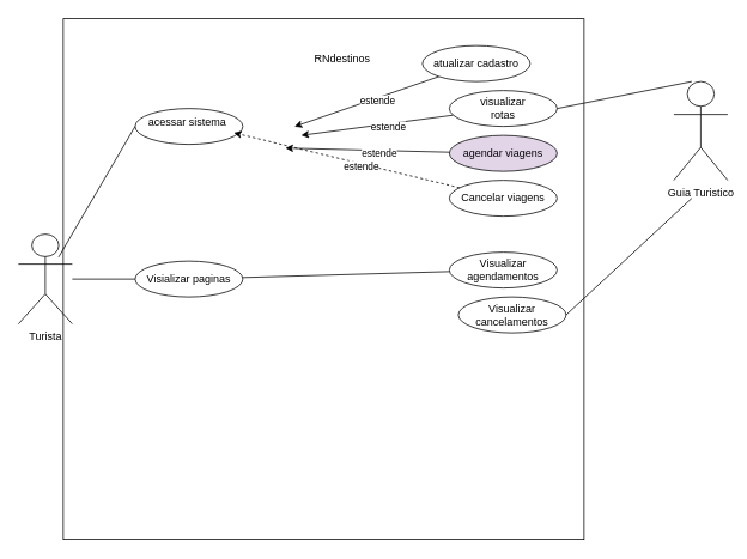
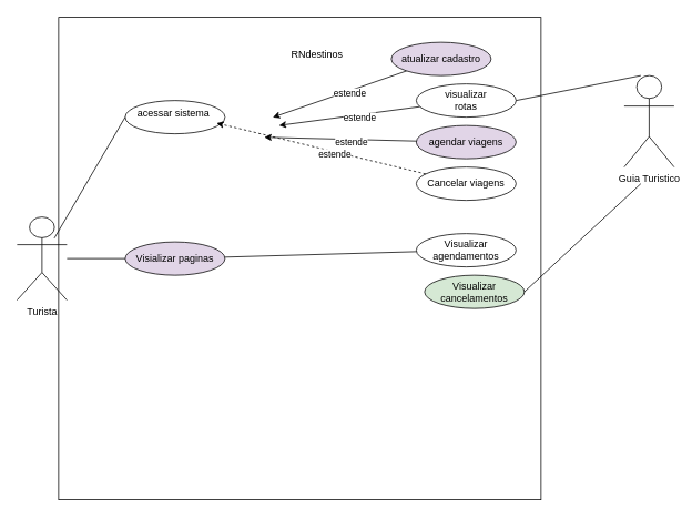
  <mxCell id="0" />
  <mxCell id="1" parent="0" />
  <mxCell id="2" value="" style="whiteSpace=wrap;html=1;aspect=fixed;" parent="1" vertex="1"><mxGeometry x="70" y="20" width="580" height="580" as="geometry" /></mxCell>
  <mxCell id="3" value="RNdestinos" style="text;html=1;strokeColor=none;fillColor=none;align=center;verticalAlign=middle;whiteSpace=wrap;rounded=0;" parent="1" vertex="1"><mxGeometry x="350.5" y="50" width="60" height="30" as="geometry" /></mxCell>
  <mxCell id="4" value="Turista&lt;br&gt;" style="shape=umlActor;verticalLabelPosition=bottom;verticalAlign=top;html=1;outlineConnect=0;" parent="1" vertex="1"><mxGeometry x="20" y="260" width="60" height="100" as="geometry" /></mxCell>
  <mxCell id="5" value="" style="ellipse;whiteSpace=wrap;html=1;" parent="1" vertex="1"><mxGeometry x="150" y="120" width="120" height="40" as="geometry" /></mxCell>
  <mxCell id="6" value="acessar sistema&amp;nbsp;" style="text;html=1;strokeColor=none;fillColor=none;align=center;verticalAlign=middle;whiteSpace=wrap;rounded=0;" parent="1" vertex="1"><mxGeometry x="160" y="120" width="100" height="30" as="geometry" /></mxCell>
  <mxCell id="7" value="agendar viagens" style="ellipse;whiteSpace=wrap;html=1;fillColor=#e1d5e7;" parent="1" vertex="1"><mxGeometry x="500" y="150" width="120" height="40" as="geometry" /></mxCell>
  <mxCell id="8" value="" style="ellipse;whiteSpace=wrap;html=1;fontStyle=1" parent="1" vertex="1"><mxGeometry x="500" y="100" width="120" height="40" as="geometry" /></mxCell>
  <mxCell id="9" style="edgeStyle=none;html=1;entryX=0.938;entryY=0.255;entryDx=0;entryDy=0;entryPerimeter=0;" edge="1" parent="1" source="11"><mxGeometry relative="1" as="geometry"><mxPoint x="327.56" y="140.2" as="targetPoint" /></mxGeometry></mxCell>
  <mxCell id="10" value="estende" style="edgeLabel;html=1;align=center;verticalAlign=middle;resizable=0;points=[];" vertex="1" connectable="0" parent="9"><mxGeometry x="-0.135" y="3" relative="1" as="geometry"><mxPoint as="offset" /></mxGeometry></mxCell>
- <mxCell id="11" value="atualizar cadastro" style="ellipse;whiteSpace=wrap;html=1;" parent="1" vertex="1"><mxGeometry x="470" y="50" width="120" height="40" as="geometry" /></mxCell>
+ <mxCell id="11" value="atualizar cadastro" style="ellipse;whiteSpace=wrap;html=1;fillColor=#e1d5e7;" parent="1" vertex="1"><mxGeometry x="470" y="50" width="120" height="40" as="geometry" /></mxCell>
  <mxCell id="12" value="visualizar rotas" style="text;html=1;strokeColor=none;fillColor=none;align=center;verticalAlign=middle;whiteSpace=wrap;rounded=0;" parent="1" vertex="1"><mxGeometry x="530" y="105" width="60" height="30" as="geometry" /></mxCell>
  <mxCell id="13" value="" style="endArrow=none;html=1;exitX=0.747;exitY=0.256;exitDx=0;exitDy=0;exitPerimeter=0;entryX=0;entryY=0.5;entryDx=0;entryDy=0;" parent="1" source="4" target="5" edge="1"><mxGeometry width="50" height="50" relative="1" as="geometry"><mxPoint x="310" y="390" as="sourcePoint" /><mxPoint x="360" y="340" as="targetPoint" /></mxGeometry></mxCell>
  <mxCell id="14" style="edgeStyle=none;html=1;entryX=1;entryY=0.5;entryDx=0;entryDy=0;" edge="1" parent="1" source="8"><mxGeometry relative="1" as="geometry"><mxPoint x="479.999" y="128.767" as="sourcePoint" /><mxPoint x="335" y="150" as="targetPoint" /><Array as="points" /></mxGeometry></mxCell>
  <mxCell id="15" value="estende" style="edgeLabel;html=1;align=center;verticalAlign=middle;resizable=0;points=[];" vertex="1" connectable="0" parent="14"><mxGeometry x="-0.135" y="3" relative="1" as="geometry"><mxPoint as="offset" /></mxGeometry></mxCell>
  <mxCell id="16" style="edgeStyle=none;html=1;entryX=1;entryY=1;entryDx=0;entryDy=0;" edge="1" parent="1" source="7"><mxGeometry relative="1" as="geometry"><mxPoint x="491.133" y="205" as="sourcePoint" /><mxPoint x="317.426" y="164.142" as="targetPoint" /><Array as="points" /></mxGeometry></mxCell>
  <mxCell id="17" value="estende" style="edgeLabel;html=1;align=center;verticalAlign=middle;resizable=0;points=[];" vertex="1" connectable="0" parent="16"><mxGeometry x="-0.135" y="3" relative="1" as="geometry"><mxPoint as="offset" /></mxGeometry></mxCell>
  <mxCell id="18" value="Cancelar viagens" style="ellipse;whiteSpace=wrap;html=1;" vertex="1" parent="1"><mxGeometry x="500" y="200" width="120" height="40" as="geometry" /></mxCell>
  <mxCell id="19" style="edgeStyle=none;html=1;dashed=1;" edge="1" parent="1" source="18" target="6"><mxGeometry relative="1" as="geometry"><mxPoint x="490.003" y="250.86" as="sourcePoint" /><mxPoint x="281.24" y="171.8" as="targetPoint" /><Array as="points" /></mxGeometry></mxCell>
  <mxCell id="20" value="estende" style="edgeLabel;html=1;align=center;verticalAlign=middle;resizable=0;points=[];" vertex="1" connectable="0" parent="19"><mxGeometry x="-0.135" y="3" relative="1" as="geometry"><mxPoint as="offset" /></mxGeometry></mxCell>
- <mxCell id="21" value="Visializar paginas" style="ellipse;whiteSpace=wrap;html=1;" vertex="1" parent="1"><mxGeometry x="150" y="290" width="120" height="40" as="geometry" /></mxCell>
+ <mxCell id="21" value="Visializar paginas" style="ellipse;whiteSpace=wrap;html=1;fillColor=#e1d5e7;" vertex="1" parent="1"><mxGeometry x="150" y="290" width="120" height="40" as="geometry" /></mxCell>
  <mxCell id="22" value="Guia Turistico&lt;br&gt;" style="shape=umlActor;verticalLabelPosition=bottom;verticalAlign=top;html=1;outlineConnect=0;" vertex="1" parent="1"><mxGeometry x="750" y="90" width="60" height="110" as="geometry" /></mxCell>
  <mxCell id="23" value="" style="endArrow=none;html=1;exitX=1;exitY=0.5;exitDx=0;exitDy=0;entryX=0.333;entryY=0;entryDx=0;entryDy=0;entryPerimeter=0;" edge="1" parent="1" source="8" target="22"><mxGeometry width="50" height="50" relative="1" as="geometry"><mxPoint x="400" y="330" as="sourcePoint" /><mxPoint x="450" y="280" as="targetPoint" /></mxGeometry></mxCell>
  <mxCell id="24" value="Visualizar agendamentos" style="ellipse;whiteSpace=wrap;html=1;" vertex="1" parent="1"><mxGeometry x="500" y="280" width="120" height="40" as="geometry" /></mxCell>
- <mxCell id="25" value="Visualizar cancelamentos" style="ellipse;whiteSpace=wrap;html=1;" vertex="1" parent="1"><mxGeometry x="510" y="330" width="120" height="40" as="geometry" /></mxCell>
+ <mxCell id="25" value="Visualizar cancelamentos" style="ellipse;whiteSpace=wrap;html=1;fillColor=#d5e8d4;" vertex="1" parent="1"><mxGeometry x="510" y="330" width="120" height="40" as="geometry" /></mxCell>
  <mxCell id="26" value="" style="endArrow=none;html=1;exitX=0;exitY=0.5;exitDx=0;exitDy=0;" edge="1" parent="1" source="21" target="4"><mxGeometry width="50" height="50" relative="1" as="geometry"><mxPoint x="400" y="310" as="sourcePoint" /><mxPoint x="450" y="260" as="targetPoint" /></mxGeometry></mxCell>
  <mxCell id="27" value="" style="endArrow=none;html=1;" edge="1" parent="1" source="24" target="21"><mxGeometry width="50" height="50" relative="1" as="geometry"><mxPoint x="630" y="130" as="sourcePoint" /><mxPoint x="779.98" y="100" as="targetPoint" /></mxGeometry></mxCell>
  <mxCell id="28" value="" style="endArrow=none;html=1;" edge="1" parent="1"><mxGeometry width="50" height="50" relative="1" as="geometry"><mxPoint x="630" y="350" as="sourcePoint" /><mxPoint x="770" y="220" as="targetPoint" /></mxGeometry></mxCell>
